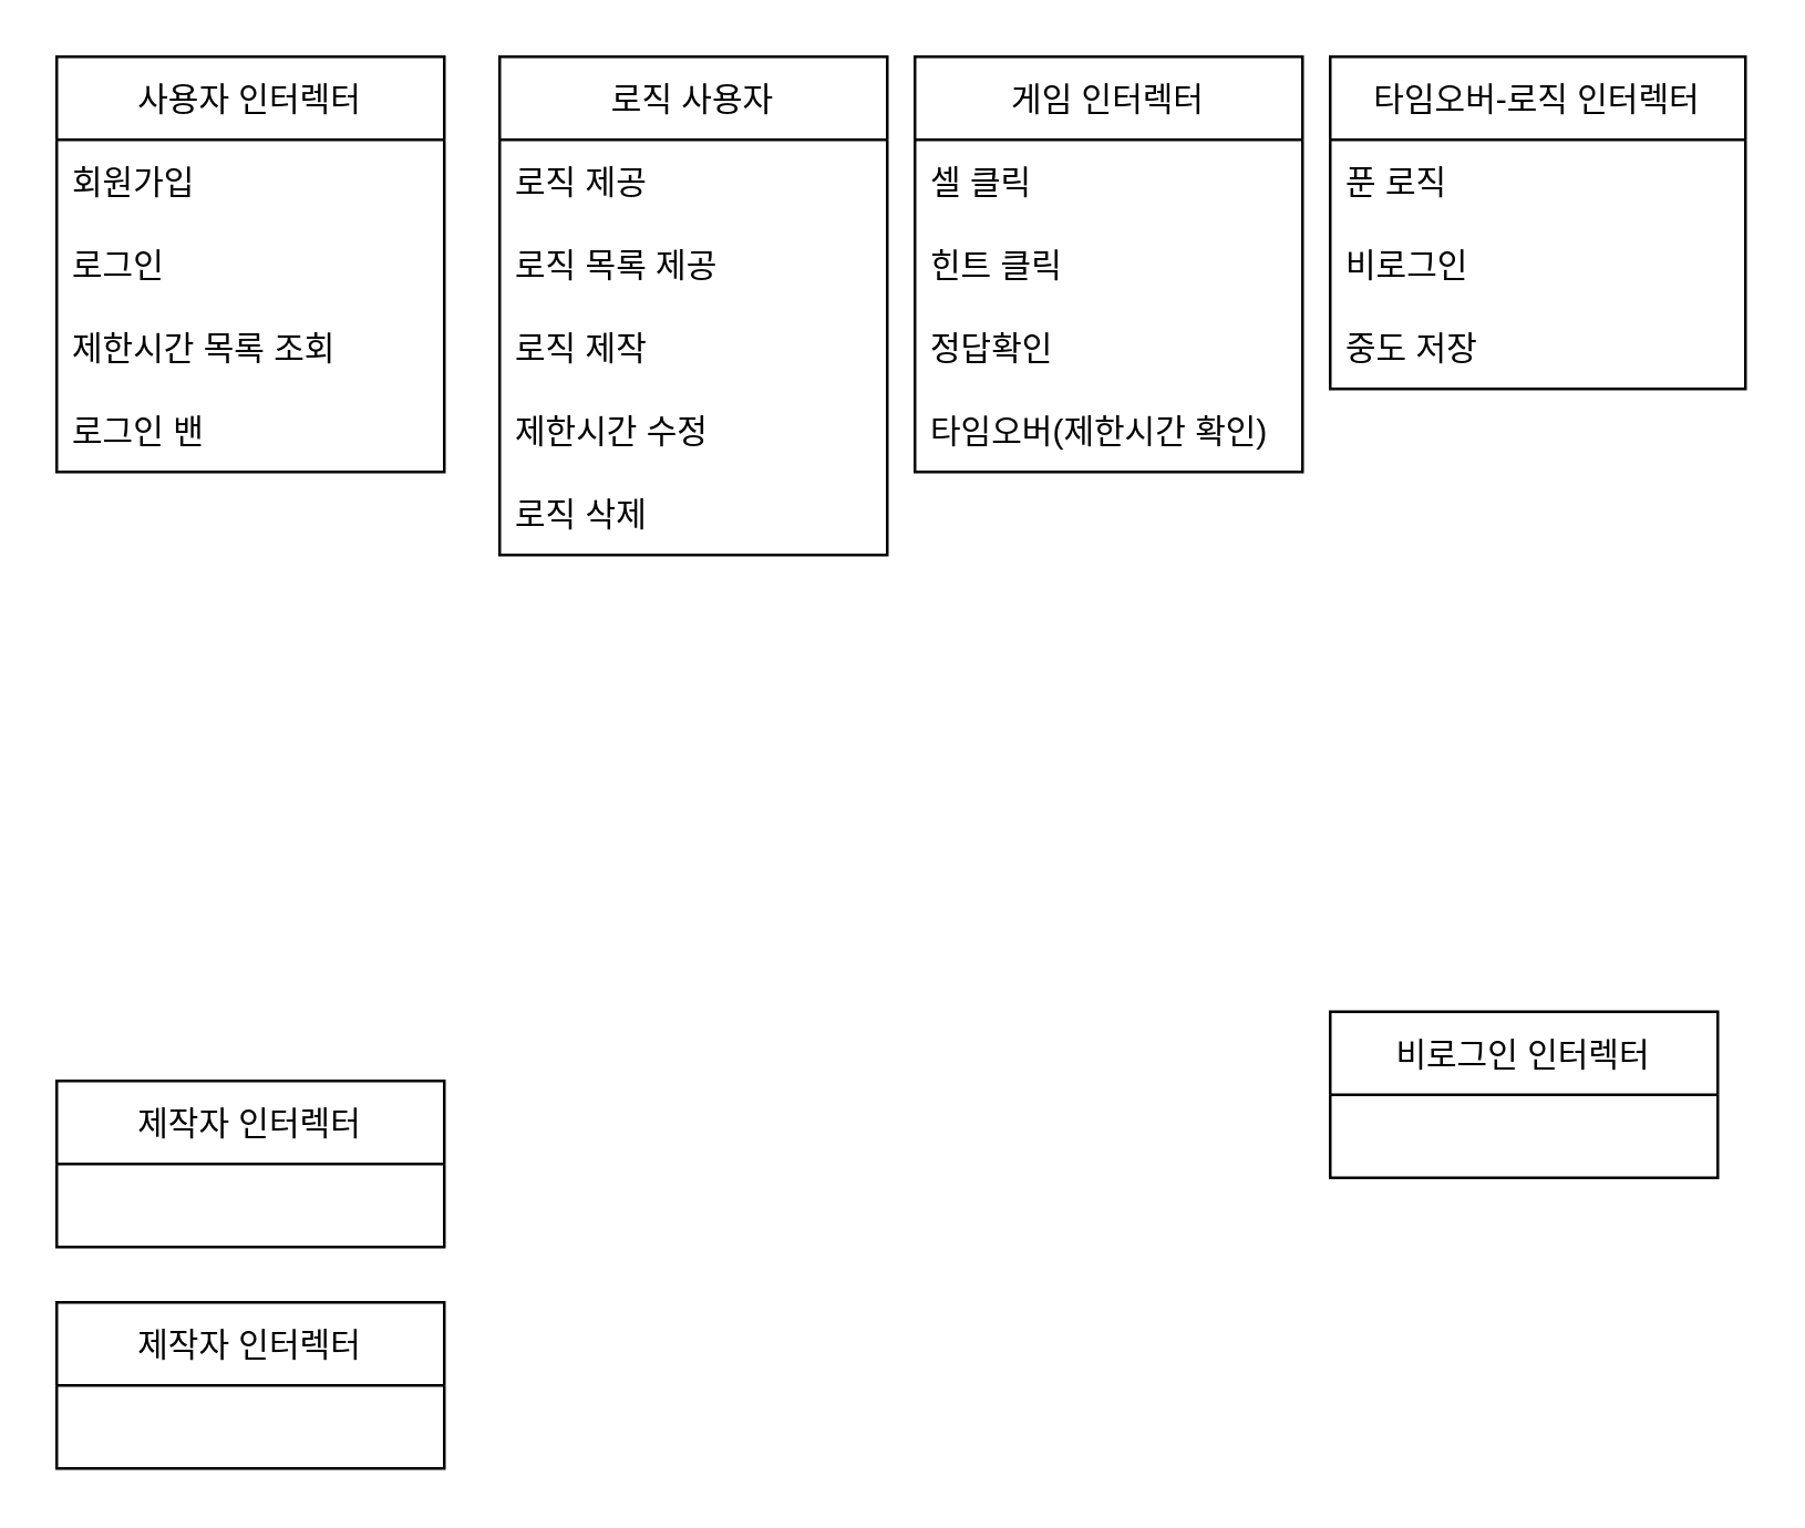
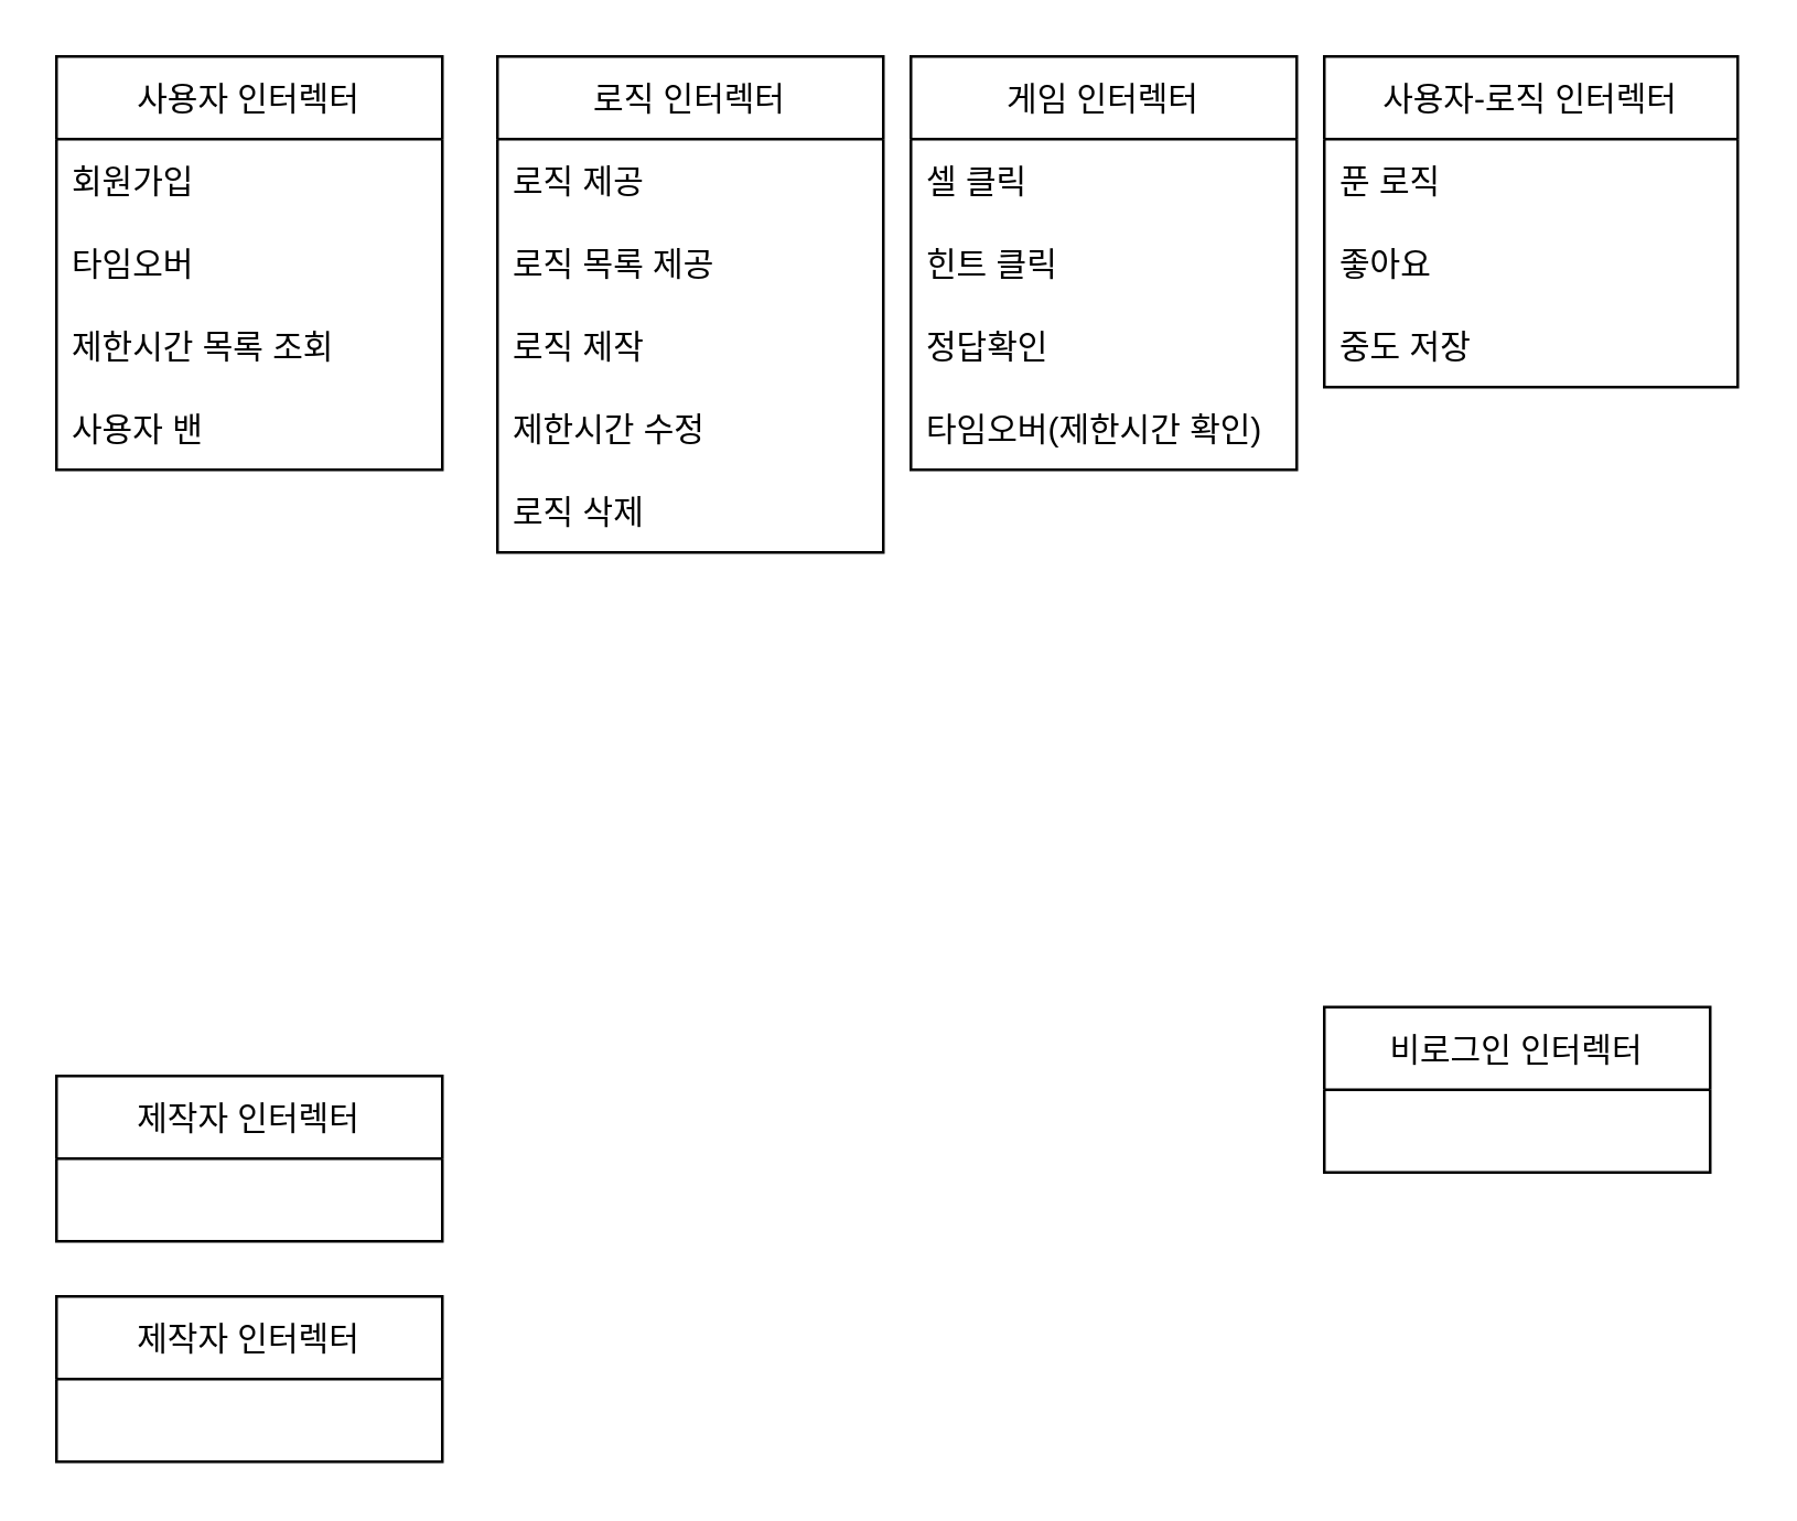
  <mxCell id="0" />
  <mxCell id="1" parent="0" />
  <mxCell id="2" value="사용자 인터렉터" style="swimlane;fontStyle=0;childLayout=stackLayout;horizontal=1;startSize=30;horizontalStack=0;resizeParent=1;resizeParentMax=0;resizeLast=0;collapsible=1;marginBottom=0;" parent="1" vertex="1"><mxGeometry x="20" y="20" width="140" height="150" as="geometry" /></mxCell>
  <mxCell id="3" value="회원가입" style="text;strokeColor=none;fillColor=none;align=left;verticalAlign=middle;spacingLeft=4;spacingRight=4;overflow=hidden;points=[[0,0.5],[1,0.5]];portConstraint=eastwest;rotatable=0;" parent="2" vertex="1"><mxGeometry y="30" width="140" height="30" as="geometry" /></mxCell>
- <mxCell id="4" value="로그인" style="text;strokeColor=none;fillColor=none;align=left;verticalAlign=middle;spacingLeft=4;spacingRight=4;overflow=hidden;points=[[0,0.5],[1,0.5]];portConstraint=eastwest;rotatable=0;" parent="2" vertex="1"><mxGeometry y="60" width="140" height="30" as="geometry" /></mxCell>
+ <mxCell id="4" value="타임오버" style="text;strokeColor=none;fillColor=none;align=left;verticalAlign=middle;spacingLeft=4;spacingRight=4;overflow=hidden;points=[[0,0.5],[1,0.5]];portConstraint=eastwest;rotatable=0;" parent="2" vertex="1"><mxGeometry y="60" width="140" height="30" as="geometry" /></mxCell>
  <mxCell id="5" value="제한시간 목록 조회" style="text;strokeColor=none;fillColor=none;align=left;verticalAlign=middle;spacingLeft=4;spacingRight=4;overflow=hidden;points=[[0,0.5],[1,0.5]];portConstraint=eastwest;rotatable=0;" vertex="1" parent="2"><mxGeometry y="90" width="140" height="30" as="geometry" /></mxCell>
- <mxCell id="6" value="로그인 밴" style="text;strokeColor=none;fillColor=none;align=left;verticalAlign=middle;spacingLeft=4;spacingRight=4;overflow=hidden;points=[[0,0.5],[1,0.5]];portConstraint=eastwest;rotatable=0;" vertex="1" parent="2"><mxGeometry y="120" width="140" height="30" as="geometry" /></mxCell>
- <mxCell id="7" value="로직 사용자" style="swimlane;fontStyle=0;childLayout=stackLayout;horizontal=1;startSize=30;horizontalStack=0;resizeParent=1;resizeParentMax=0;resizeLast=0;collapsible=1;marginBottom=0;" parent="1" vertex="1"><mxGeometry x="180" y="20" width="140" height="180" as="geometry"><mxRectangle x="580" y="100" width="100" height="30" as="alternateBounds" /></mxGeometry></mxCell>
+ <mxCell id="6" value="사용자 밴" style="text;strokeColor=none;fillColor=none;align=left;verticalAlign=middle;spacingLeft=4;spacingRight=4;overflow=hidden;points=[[0,0.5],[1,0.5]];portConstraint=eastwest;rotatable=0;" vertex="1" parent="2"><mxGeometry y="120" width="140" height="30" as="geometry" /></mxCell>
+ <mxCell id="7" value="로직 인터렉터" style="swimlane;fontStyle=0;childLayout=stackLayout;horizontal=1;startSize=30;horizontalStack=0;resizeParent=1;resizeParentMax=0;resizeLast=0;collapsible=1;marginBottom=0;" parent="1" vertex="1"><mxGeometry x="180" y="20" width="140" height="180" as="geometry"><mxRectangle x="580" y="100" width="100" height="30" as="alternateBounds" /></mxGeometry></mxCell>
  <mxCell id="8" value="로직 제공" style="text;strokeColor=none;fillColor=none;align=left;verticalAlign=middle;spacingLeft=4;spacingRight=4;overflow=hidden;points=[[0,0.5],[1,0.5]];portConstraint=eastwest;rotatable=0;" parent="7" vertex="1"><mxGeometry y="30" width="140" height="30" as="geometry" /></mxCell>
  <mxCell id="9" value="로직 목록 제공 " style="text;strokeColor=none;fillColor=none;align=left;verticalAlign=middle;spacingLeft=4;spacingRight=4;overflow=hidden;points=[[0,0.5],[1,0.5]];portConstraint=eastwest;rotatable=0;" parent="7" vertex="1"><mxGeometry y="60" width="140" height="30" as="geometry" /></mxCell>
  <mxCell id="10" value="로직 제작" style="text;strokeColor=none;fillColor=none;align=left;verticalAlign=middle;spacingLeft=4;spacingRight=4;overflow=hidden;points=[[0,0.5],[1,0.5]];portConstraint=eastwest;rotatable=0;" parent="7" vertex="1"><mxGeometry y="90" width="140" height="30" as="geometry" /></mxCell>
  <mxCell id="11" value="제한시간 수정" style="text;strokeColor=none;fillColor=none;align=left;verticalAlign=middle;spacingLeft=4;spacingRight=4;overflow=hidden;points=[[0,0.5],[1,0.5]];portConstraint=eastwest;rotatable=0;" parent="7" vertex="1"><mxGeometry y="120" width="140" height="30" as="geometry" /></mxCell>
  <mxCell id="12" value="로직 삭제" style="text;strokeColor=none;fillColor=none;align=left;verticalAlign=middle;spacingLeft=4;spacingRight=4;overflow=hidden;points=[[0,0.5],[1,0.5]];portConstraint=eastwest;rotatable=0;" parent="7" vertex="1"><mxGeometry y="150" width="140" height="30" as="geometry" /></mxCell>
  <mxCell id="13" value="게임 인터렉터" style="swimlane;fontStyle=0;childLayout=stackLayout;horizontal=1;startSize=30;horizontalStack=0;resizeParent=1;resizeParentMax=0;resizeLast=0;collapsible=1;marginBottom=0;" parent="1" vertex="1"><mxGeometry x="330" y="20" width="140" height="150" as="geometry"><mxRectangle x="580" y="100" width="100" height="30" as="alternateBounds" /></mxGeometry></mxCell>
  <mxCell id="14" value="셀 클릭" style="text;strokeColor=none;fillColor=none;align=left;verticalAlign=middle;spacingLeft=4;spacingRight=4;overflow=hidden;points=[[0,0.5],[1,0.5]];portConstraint=eastwest;rotatable=0;" parent="13" vertex="1"><mxGeometry y="30" width="140" height="30" as="geometry" /></mxCell>
  <mxCell id="15" value="힌트 클릭" style="text;strokeColor=none;fillColor=none;align=left;verticalAlign=middle;spacingLeft=4;spacingRight=4;overflow=hidden;points=[[0,0.5],[1,0.5]];portConstraint=eastwest;rotatable=0;" parent="13" vertex="1"><mxGeometry y="60" width="140" height="30" as="geometry" /></mxCell>
  <mxCell id="16" value="정답확인" style="text;strokeColor=none;fillColor=none;align=left;verticalAlign=middle;spacingLeft=4;spacingRight=4;overflow=hidden;points=[[0,0.5],[1,0.5]];portConstraint=eastwest;rotatable=0;" parent="13" vertex="1"><mxGeometry y="90" width="140" height="30" as="geometry" /></mxCell>
  <mxCell id="17" value="타임오버(제한시간 확인)" style="text;strokeColor=none;fillColor=none;align=left;verticalAlign=middle;spacingLeft=4;spacingRight=4;overflow=hidden;points=[[0,0.5],[1,0.5]];portConstraint=eastwest;rotatable=0;" parent="13" vertex="1"><mxGeometry y="120" width="140" height="30" as="geometry" /></mxCell>
- <mxCell id="18" value="타임오버-로직 인터렉터" style="swimlane;fontStyle=0;childLayout=stackLayout;horizontal=1;startSize=30;horizontalStack=0;resizeParent=1;resizeParentMax=0;resizeLast=0;collapsible=1;marginBottom=0;" parent="1" vertex="1"><mxGeometry x="480" y="20" width="150" height="120" as="geometry"><mxRectangle x="580" y="100" width="100" height="30" as="alternateBounds" /></mxGeometry></mxCell>
+ <mxCell id="18" value="사용자-로직 인터렉터" style="swimlane;fontStyle=0;childLayout=stackLayout;horizontal=1;startSize=30;horizontalStack=0;resizeParent=1;resizeParentMax=0;resizeLast=0;collapsible=1;marginBottom=0;" parent="1" vertex="1"><mxGeometry x="480" y="20" width="150" height="120" as="geometry"><mxRectangle x="580" y="100" width="100" height="30" as="alternateBounds" /></mxGeometry></mxCell>
  <mxCell id="19" value="푼 로직" style="text;strokeColor=none;fillColor=none;align=left;verticalAlign=middle;spacingLeft=4;spacingRight=4;overflow=hidden;points=[[0,0.5],[1,0.5]];portConstraint=eastwest;rotatable=0;" parent="18" vertex="1"><mxGeometry y="30" width="150" height="30" as="geometry" /></mxCell>
- <mxCell id="20" value="비로그인" style="text;strokeColor=none;fillColor=none;align=left;verticalAlign=middle;spacingLeft=4;spacingRight=4;overflow=hidden;points=[[0,0.5],[1,0.5]];portConstraint=eastwest;rotatable=0;" parent="18" vertex="1"><mxGeometry y="60" width="150" height="30" as="geometry" /></mxCell>
+ <mxCell id="20" value="좋아요" style="text;strokeColor=none;fillColor=none;align=left;verticalAlign=middle;spacingLeft=4;spacingRight=4;overflow=hidden;points=[[0,0.5],[1,0.5]];portConstraint=eastwest;rotatable=0;" parent="18" vertex="1"><mxGeometry y="60" width="150" height="30" as="geometry" /></mxCell>
  <mxCell id="21" value="중도 저장" style="text;strokeColor=none;fillColor=none;align=left;verticalAlign=middle;spacingLeft=4;spacingRight=4;overflow=hidden;points=[[0,0.5],[1,0.5]];portConstraint=eastwest;rotatable=0;" parent="18" vertex="1"><mxGeometry y="90" width="150" height="30" as="geometry" /></mxCell>
  <mxCell id="22" value="제작자 인터렉터" style="swimlane;fontStyle=0;childLayout=stackLayout;horizontal=1;startSize=30;horizontalStack=0;resizeParent=1;resizeParentMax=0;resizeLast=0;collapsible=1;marginBottom=0;" vertex="1" parent="1"><mxGeometry x="20" y="390" width="140" height="60" as="geometry" /></mxCell>
  <mxCell id="23" value="비로그인 인터렉터" style="swimlane;fontStyle=0;childLayout=stackLayout;horizontal=1;startSize=30;horizontalStack=0;resizeParent=1;resizeParentMax=0;resizeLast=0;collapsible=1;marginBottom=0;" vertex="1" parent="1"><mxGeometry x="480" y="365" width="140" height="60" as="geometry" /></mxCell>
  <mxCell id="24" value="제작자 인터렉터" style="swimlane;fontStyle=0;childLayout=stackLayout;horizontal=1;startSize=30;horizontalStack=0;resizeParent=1;resizeParentMax=0;resizeLast=0;collapsible=1;marginBottom=0;" vertex="1" parent="1"><mxGeometry x="20" y="470" width="140" height="60" as="geometry" /></mxCell>
